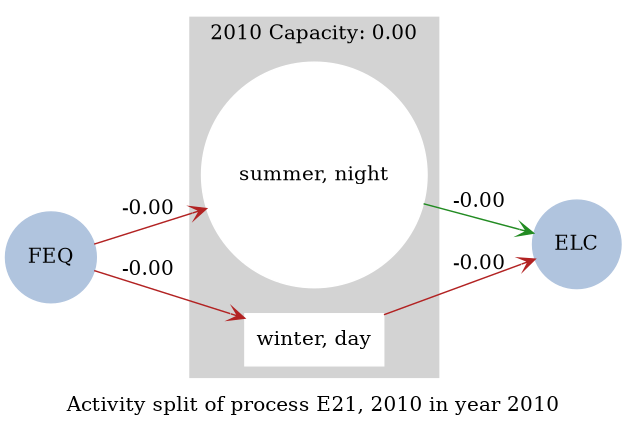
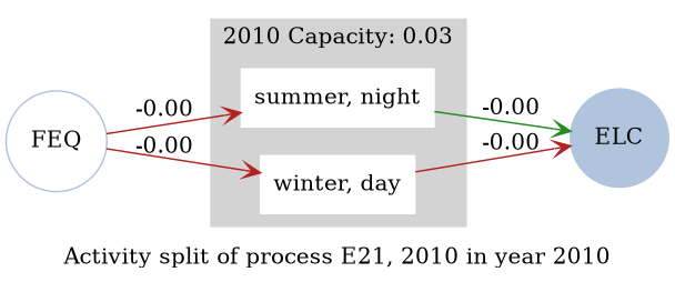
  strict digraph {
    compound=True
    concentrate=True
    label="Activity split of process E21, 2010 in year 2010"
    rankdir=LR
    splines=False
    node [color=white shape=box style=filled]
    edge [arrowhead=vee color=firebrick]
-   "summer, night" [shape=circle]
+   "summer, night"
    "winter, day"
    ELC [color=lightsteelblue fontcolor=black shape=circle]
-   FEQ [color=lightsteelblue fontcolor=black shape=circle]
+   FEQ [color=lightsteelblue fontcolor=black shape=circle fillcolor=white]
    subgraph cluster_1 {
      color=lightgrey
-     label="2010 Capacity: 0.00"
+     label="2010 Capacity: 0.03"
      rank=same
      style=filled
      "summer, night"
      "winter, day"
    }
    subgraph sub_2 {
      ELC
      FEQ
    }
    subgraph sub_3 {
      "summer, night"
      "winter, day"
      FEQ
    }
    subgraph sub_4 {
      "summer, night"
      "winter, day"
      ELC
    }
    "summer, night" -> ELC [color=forestgreen label=-0.00]
    "winter, day" -> ELC [label=-0.00]
    FEQ -> "summer, night" [label=-0.00]
    FEQ -> "winter, day" [label=-0.00]
  }
